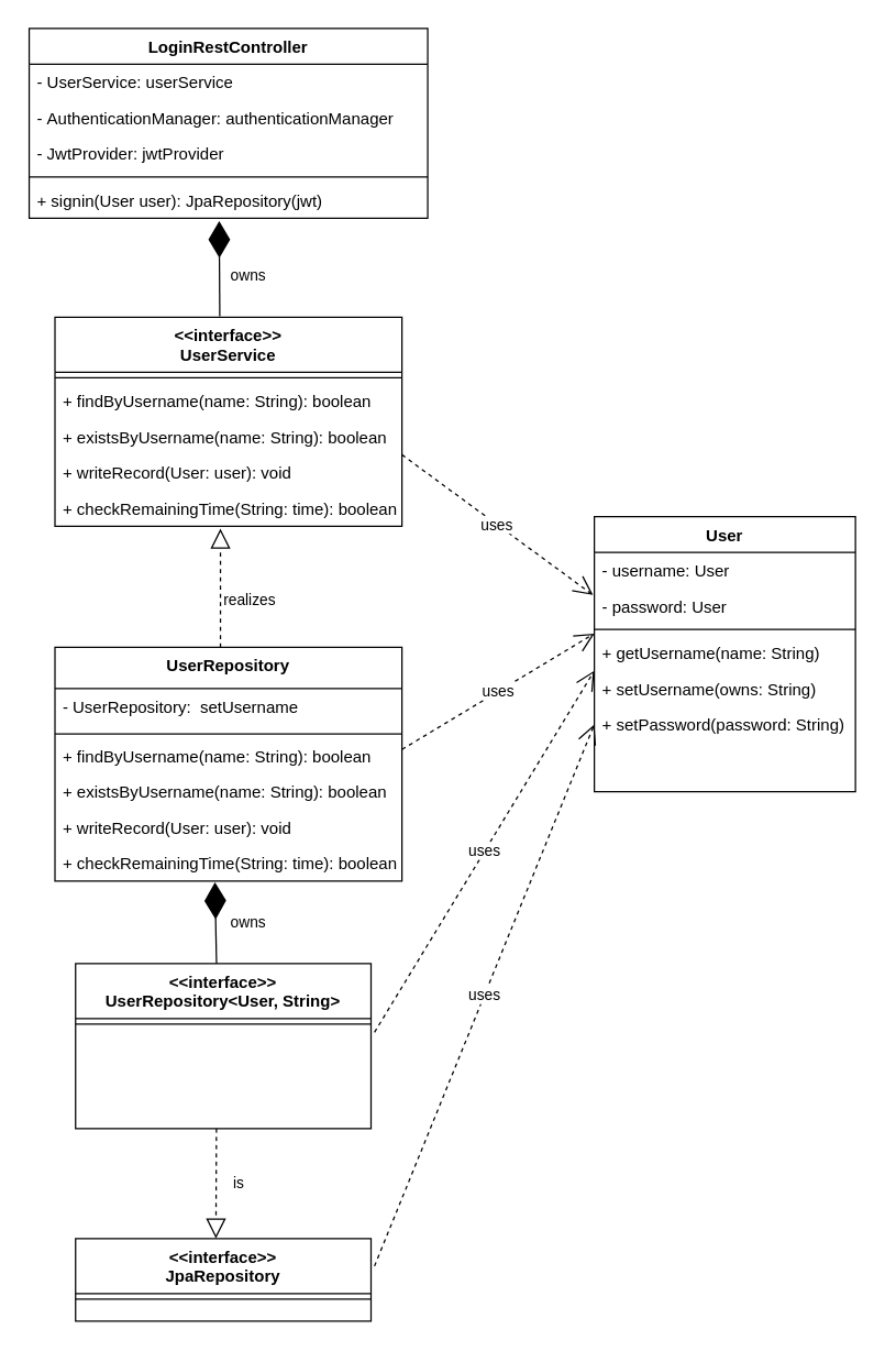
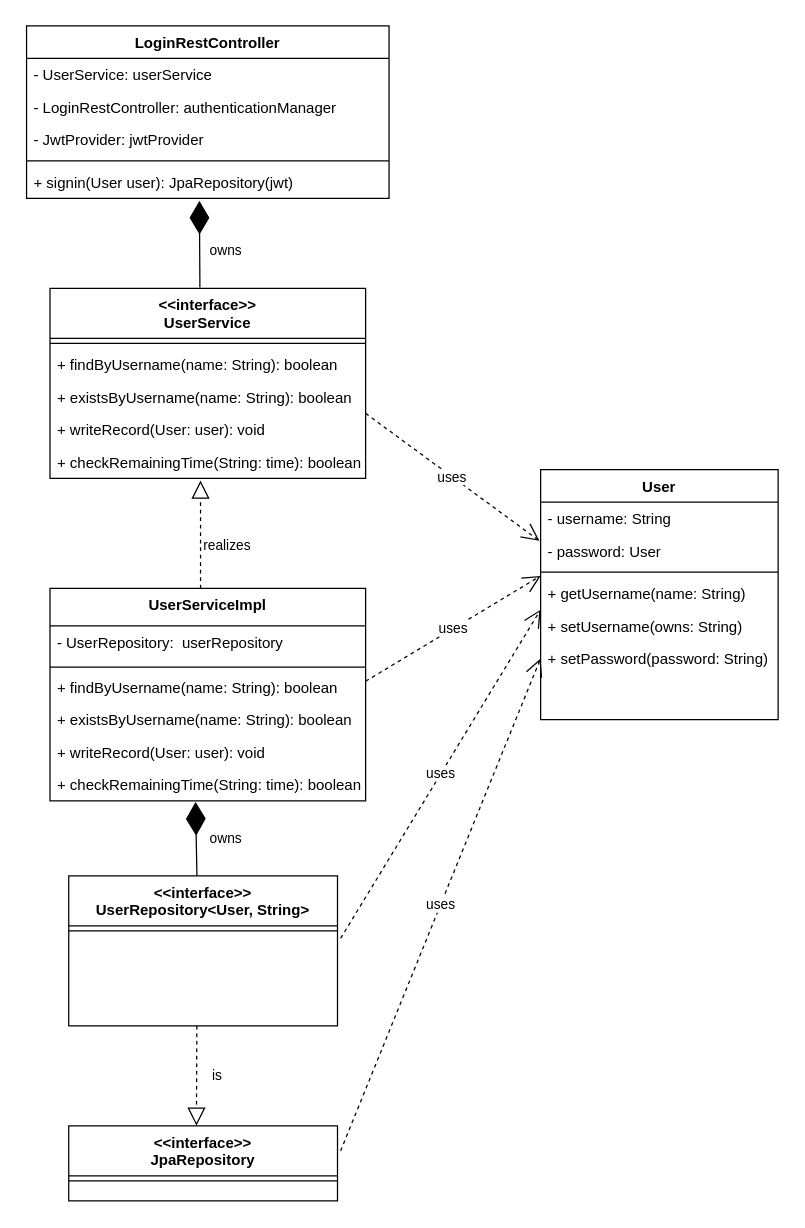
  <mxCell id="0" />
  <mxCell id="1" parent="0" />
  <mxCell id="2" value="LoginRestController" style="swimlane;fontStyle=1;align=center;verticalAlign=top;childLayout=stackLayout;horizontal=1;startSize=26;horizontalStack=0;resizeParent=1;resizeLast=0;collapsible=1;marginBottom=0;rounded=0;shadow=0;strokeWidth=1;" parent="1" vertex="1"><mxGeometry x="20.75" y="20" width="290" height="138" as="geometry"><mxRectangle x="230" y="140" width="160" height="26" as="alternateBounds" /></mxGeometry></mxCell>
  <mxCell id="3" value="- UserService: userService" style="text;align=left;verticalAlign=top;spacingLeft=4;spacingRight=4;overflow=hidden;rotatable=0;points=[[0,0.5],[1,0.5]];portConstraint=eastwest;" parent="2" vertex="1"><mxGeometry y="26" width="290" height="26" as="geometry" /></mxCell>
- <mxCell id="4" value="- AuthenticationManager: authenticationManager" style="text;align=left;verticalAlign=top;spacingLeft=4;spacingRight=4;overflow=hidden;rotatable=0;points=[[0,0.5],[1,0.5]];portConstraint=eastwest;rounded=0;shadow=0;html=0;" parent="2" vertex="1"><mxGeometry y="52" width="290" height="26" as="geometry" /></mxCell>
+ <mxCell id="4" value="- LoginRestController: authenticationManager" style="text;align=left;verticalAlign=top;spacingLeft=4;spacingRight=4;overflow=hidden;rotatable=0;points=[[0,0.5],[1,0.5]];portConstraint=eastwest;rounded=0;shadow=0;html=0;" parent="2" vertex="1"><mxGeometry y="52" width="290" height="26" as="geometry" /></mxCell>
  <mxCell id="5" value="- JwtProvider: jwtProvider" style="text;align=left;verticalAlign=top;spacingLeft=4;spacingRight=4;overflow=hidden;rotatable=0;points=[[0,0.5],[1,0.5]];portConstraint=eastwest;rounded=0;shadow=0;html=0;" parent="2" vertex="1"><mxGeometry y="78" width="290" height="26" as="geometry" /></mxCell>
  <mxCell id="6" value="" style="line;html=1;strokeWidth=1;align=left;verticalAlign=middle;spacingTop=-1;spacingLeft=3;spacingRight=3;rotatable=0;labelPosition=right;points=[];portConstraint=eastwest;" parent="2" vertex="1"><mxGeometry y="104" width="290" height="8" as="geometry" /></mxCell>
  <mxCell id="7" value="+ signin(User user): JpaRepository(jwt)" style="text;align=left;verticalAlign=top;spacingLeft=4;spacingRight=4;overflow=hidden;rotatable=0;points=[[0,0.5],[1,0.5]];portConstraint=eastwest;" parent="2" vertex="1"><mxGeometry y="112" width="290" height="26" as="geometry" /></mxCell>
  <mxCell id="8" value="&lt;&lt;interface&gt;&gt;&#10;UserService" style="swimlane;fontStyle=1;align=center;verticalAlign=top;childLayout=stackLayout;horizontal=1;startSize=40;horizontalStack=0;resizeParent=1;resizeLast=0;collapsible=1;marginBottom=0;rounded=0;shadow=0;strokeWidth=1;" parent="1" vertex="1"><mxGeometry x="39.5" y="230" width="252.5" height="152" as="geometry"><mxRectangle x="130" y="380" width="160" height="26" as="alternateBounds" /></mxGeometry></mxCell>
  <mxCell id="9" value="" style="line;html=1;strokeWidth=1;align=left;verticalAlign=middle;spacingTop=-1;spacingLeft=3;spacingRight=3;rotatable=0;labelPosition=right;points=[];portConstraint=eastwest;" parent="8" vertex="1"><mxGeometry y="40" width="252.5" height="8" as="geometry" /></mxCell>
  <mxCell id="10" value="+ findByUsername(name: String): boolean" style="text;align=left;verticalAlign=top;spacingLeft=4;spacingRight=4;overflow=hidden;rotatable=0;points=[[0,0.5],[1,0.5]];portConstraint=eastwest;fontStyle=0" parent="8" vertex="1"><mxGeometry y="48" width="252.5" height="26" as="geometry" /></mxCell>
  <mxCell id="11" value="+ existsByUsername(name: String): boolean" style="text;align=left;verticalAlign=top;spacingLeft=4;spacingRight=4;overflow=hidden;rotatable=0;points=[[0,0.5],[1,0.5]];portConstraint=eastwest;" parent="8" vertex="1"><mxGeometry y="74" width="252.5" height="26" as="geometry" /></mxCell>
  <mxCell id="12" value="+ writeRecord(User: user): void" style="text;align=left;verticalAlign=top;spacingLeft=4;spacingRight=4;overflow=hidden;rotatable=0;points=[[0,0.5],[1,0.5]];portConstraint=eastwest;" vertex="1" parent="8"><mxGeometry y="100" width="252.5" height="26" as="geometry" /></mxCell>
  <mxCell id="13" value="+ checkRemainingTime(String: time): boolean" style="text;align=left;verticalAlign=top;spacingLeft=4;spacingRight=4;overflow=hidden;rotatable=0;points=[[0,0.5],[1,0.5]];portConstraint=eastwest;" vertex="1" parent="8"><mxGeometry y="126" width="252.5" height="26" as="geometry" /></mxCell>
  <mxCell id="14" value="User" style="swimlane;fontStyle=1;align=center;verticalAlign=top;childLayout=stackLayout;horizontal=1;startSize=26;horizontalStack=0;resizeParent=1;resizeLast=0;collapsible=1;marginBottom=0;rounded=0;shadow=0;strokeWidth=1;" parent="1" vertex="1"><mxGeometry x="432" y="375" width="190" height="200" as="geometry"><mxRectangle x="550" y="140" width="160" height="26" as="alternateBounds" /></mxGeometry></mxCell>
- <mxCell id="15" value="- username: User" style="text;align=left;verticalAlign=top;spacingLeft=4;spacingRight=4;overflow=hidden;rotatable=0;points=[[0,0.5],[1,0.5]];portConstraint=eastwest;" parent="14" vertex="1"><mxGeometry y="26" width="190" height="26" as="geometry" /></mxCell>
+ <mxCell id="15" value="- username: String" style="text;align=left;verticalAlign=top;spacingLeft=4;spacingRight=4;overflow=hidden;rotatable=0;points=[[0,0.5],[1,0.5]];portConstraint=eastwest;" parent="14" vertex="1"><mxGeometry y="26" width="190" height="26" as="geometry" /></mxCell>
  <mxCell id="16" value="- password: User" style="text;align=left;verticalAlign=top;spacingLeft=4;spacingRight=4;overflow=hidden;rotatable=0;points=[[0,0.5],[1,0.5]];portConstraint=eastwest;rounded=0;shadow=0;html=0;" parent="14" vertex="1"><mxGeometry y="52" width="190" height="26" as="geometry" /></mxCell>
  <mxCell id="17" value="" style="line;html=1;strokeWidth=1;align=left;verticalAlign=middle;spacingTop=-1;spacingLeft=3;spacingRight=3;rotatable=0;labelPosition=right;points=[];portConstraint=eastwest;" parent="14" vertex="1"><mxGeometry y="78" width="190" height="8" as="geometry" /></mxCell>
  <mxCell id="18" value="+ getUsername(name: String)" style="text;align=left;verticalAlign=top;spacingLeft=4;spacingRight=4;overflow=hidden;rotatable=0;points=[[0,0.5],[1,0.5]];portConstraint=eastwest;" parent="14" vertex="1"><mxGeometry y="86" width="190" height="26" as="geometry" /></mxCell>
  <mxCell id="19" value="+ setUsername(owns: String)" style="text;align=left;verticalAlign=top;spacingLeft=4;spacingRight=4;overflow=hidden;rotatable=0;points=[[0,0.5],[1,0.5]];portConstraint=eastwest;" parent="14" vertex="1"><mxGeometry y="112" width="190" height="26" as="geometry" /></mxCell>
  <mxCell id="20" value="+ setPassword(password: String)" style="text;align=left;verticalAlign=top;spacingLeft=4;spacingRight=4;overflow=hidden;rotatable=0;points=[[0,0.5],[1,0.5]];portConstraint=eastwest;" parent="14" vertex="1"><mxGeometry y="138" width="190" height="26" as="geometry" /></mxCell>
- <mxCell id="21" value="UserRepository" style="swimlane;fontStyle=1;align=center;verticalAlign=top;childLayout=stackLayout;horizontal=1;startSize=30;horizontalStack=0;resizeParent=1;resizeLast=0;collapsible=1;marginBottom=0;rounded=0;shadow=0;strokeWidth=1;" parent="1" vertex="1"><mxGeometry x="39.5" y="470" width="252.5" height="170" as="geometry"><mxRectangle x="130" y="380" width="160" height="26" as="alternateBounds" /></mxGeometry></mxCell>
- <mxCell id="22" value="- UserRepository:  setUsername" style="text;align=left;verticalAlign=top;spacingLeft=4;spacingRight=4;overflow=hidden;rotatable=0;points=[[0,0.5],[1,0.5]];portConstraint=eastwest;fontStyle=0" parent="21" vertex="1"><mxGeometry y="30" width="252.5" height="30" as="geometry" /></mxCell>
+ <mxCell id="21" value="UserServiceImpl" style="swimlane;fontStyle=1;align=center;verticalAlign=top;childLayout=stackLayout;horizontal=1;startSize=30;horizontalStack=0;resizeParent=1;resizeLast=0;collapsible=1;marginBottom=0;rounded=0;shadow=0;strokeWidth=1;" parent="1" vertex="1"><mxGeometry x="39.5" y="470" width="252.5" height="170" as="geometry"><mxRectangle x="130" y="380" width="160" height="26" as="alternateBounds" /></mxGeometry></mxCell>
+ <mxCell id="22" value="- UserRepository:  userRepository" style="text;align=left;verticalAlign=top;spacingLeft=4;spacingRight=4;overflow=hidden;rotatable=0;points=[[0,0.5],[1,0.5]];portConstraint=eastwest;fontStyle=0" parent="21" vertex="1"><mxGeometry y="30" width="252.5" height="30" as="geometry" /></mxCell>
  <mxCell id="23" value="" style="line;html=1;strokeWidth=1;align=left;verticalAlign=middle;spacingTop=-1;spacingLeft=3;spacingRight=3;rotatable=0;labelPosition=right;points=[];portConstraint=eastwest;" parent="21" vertex="1"><mxGeometry y="60" width="252.5" height="6" as="geometry" /></mxCell>
  <mxCell id="24" value="+ findByUsername(name: String): boolean" style="text;align=left;verticalAlign=top;spacingLeft=4;spacingRight=4;overflow=hidden;rotatable=0;points=[[0,0.5],[1,0.5]];portConstraint=eastwest;fontStyle=0" parent="21" vertex="1"><mxGeometry y="66" width="252.5" height="26" as="geometry" /></mxCell>
  <mxCell id="25" value="+ existsByUsername(name: String): boolean" style="text;align=left;verticalAlign=top;spacingLeft=4;spacingRight=4;overflow=hidden;rotatable=0;points=[[0,0.5],[1,0.5]];portConstraint=eastwest;" parent="21" vertex="1"><mxGeometry y="92" width="252.5" height="26" as="geometry" /></mxCell>
  <mxCell id="26" value="+ writeRecord(User: user): void" style="text;align=left;verticalAlign=top;spacingLeft=4;spacingRight=4;overflow=hidden;rotatable=0;points=[[0,0.5],[1,0.5]];portConstraint=eastwest;" vertex="1" parent="21"><mxGeometry y="118" width="252.5" height="26" as="geometry" /></mxCell>
  <mxCell id="27" value="+ checkRemainingTime(String: time): boolean" style="text;align=left;verticalAlign=top;spacingLeft=4;spacingRight=4;overflow=hidden;rotatable=0;points=[[0,0.5],[1,0.5]];portConstraint=eastwest;" vertex="1" parent="21"><mxGeometry y="144" width="252.5" height="26" as="geometry" /></mxCell>
  <mxCell id="28" value="&lt;&lt;interface&gt;&gt;&#10;UserRepository&lt;User, String&gt;" style="swimlane;fontStyle=1;align=center;verticalAlign=top;childLayout=stackLayout;horizontal=1;startSize=40;horizontalStack=0;resizeParent=1;resizeLast=0;collapsible=1;marginBottom=0;rounded=0;shadow=0;strokeWidth=1;" parent="1" vertex="1"><mxGeometry x="54.5" y="700" width="215" height="120" as="geometry"><mxRectangle x="130" y="380" width="160" height="26" as="alternateBounds" /></mxGeometry></mxCell>
  <mxCell id="29" value="" style="line;html=1;strokeWidth=1;align=left;verticalAlign=middle;spacingTop=-1;spacingLeft=3;spacingRight=3;rotatable=0;labelPosition=right;points=[];portConstraint=eastwest;" parent="28" vertex="1"><mxGeometry y="40" width="215" height="8" as="geometry" /></mxCell>
  <mxCell id="30" value="&lt;&lt;interface&gt;&gt;&#10;JpaRepository" style="swimlane;fontStyle=1;align=center;verticalAlign=top;childLayout=stackLayout;horizontal=1;startSize=40;horizontalStack=0;resizeParent=1;resizeLast=0;collapsible=1;marginBottom=0;rounded=0;shadow=0;strokeWidth=1;" parent="1" vertex="1"><mxGeometry x="54.5" y="900" width="215" height="60" as="geometry"><mxRectangle x="130" y="380" width="160" height="26" as="alternateBounds" /></mxGeometry></mxCell>
  <mxCell id="31" value="" style="line;html=1;strokeWidth=1;align=left;verticalAlign=middle;spacingTop=-1;spacingLeft=3;spacingRight=3;rotatable=0;labelPosition=right;points=[];portConstraint=eastwest;" parent="30" vertex="1"><mxGeometry y="40" width="215" height="8" as="geometry" /></mxCell>
  <mxCell id="32" value="uses" style="endArrow=open;endSize=12;dashed=1;html=1;rounded=0;entryX=-0.005;entryY=0.192;entryDx=0;entryDy=0;entryPerimeter=0;" parent="1" target="16" edge="1"><mxGeometry width="160" relative="1" as="geometry"><mxPoint x="292" y="330" as="sourcePoint" /><mxPoint x="390.51" y="573" as="targetPoint" /></mxGeometry></mxCell>
  <mxCell id="33" value="uses" style="endArrow=open;endSize=12;dashed=1;html=1;rounded=0;entryX=0;entryY=0.875;entryDx=0;entryDy=0;entryPerimeter=0;exitX=1;exitY=0.319;exitDx=0;exitDy=0;exitPerimeter=0;" parent="1" target="17" edge="1" source="24"><mxGeometry width="160" relative="1" as="geometry"><mxPoint x="254.5" y="460" as="sourcePoint" /><mxPoint x="431.05" y="591.992" as="targetPoint" /></mxGeometry></mxCell>
  <mxCell id="34" value="uses" style="endArrow=open;endSize=12;dashed=1;html=1;rounded=0;entryX=0;entryY=0;entryDx=0;entryDy=0;entryPerimeter=0;" parent="1" target="19" edge="1"><mxGeometry width="160" relative="1" as="geometry"><mxPoint x="272" y="750" as="sourcePoint" /><mxPoint x="432" y="650" as="targetPoint" /></mxGeometry></mxCell>
  <mxCell id="35" value="uses" style="endArrow=open;endSize=12;dashed=1;html=1;rounded=0;entryX=0;entryY=0.5;entryDx=0;entryDy=0;" parent="1" target="20" edge="1"><mxGeometry width="160" relative="1" as="geometry"><mxPoint x="272" y="920" as="sourcePoint" /><mxPoint x="432" y="850" as="targetPoint" /></mxGeometry></mxCell>
  <mxCell id="36" value="" style="endArrow=diamondThin;endFill=1;endSize=24;html=1;rounded=0;exitX=0.475;exitY=-0.005;exitDx=0;exitDy=0;exitPerimeter=0;" parent="1" source="8" edge="1"><mxGeometry width="160" relative="1" as="geometry"><mxPoint x="139" y="230" as="sourcePoint" /><mxPoint x="159" y="160" as="targetPoint" /></mxGeometry></mxCell>
  <mxCell id="37" value="" style="endArrow=block;dashed=1;endFill=0;endSize=12;html=1;rounded=0;exitX=0.477;exitY=0;exitDx=0;exitDy=0;exitPerimeter=0;entryX=0.477;entryY=1.066;entryDx=0;entryDy=0;entryPerimeter=0;" parent="1" source="21" edge="1" target="13"><mxGeometry width="160" relative="1" as="geometry"><mxPoint x="212" y="210" as="sourcePoint" /><mxPoint x="160" y="390" as="targetPoint" /></mxGeometry></mxCell>
  <mxCell id="38" value="" style="endArrow=diamondThin;endFill=1;endSize=24;html=1;rounded=0;exitX=0.477;exitY=0;exitDx=0;exitDy=0;exitPerimeter=0;entryX=0.461;entryY=1.033;entryDx=0;entryDy=0;entryPerimeter=0;" parent="1" source="28" edge="1" target="27"><mxGeometry width="160" relative="1" as="geometry"><mxPoint x="142.005" y="689.4" as="sourcePoint" /><mxPoint x="142" y="640" as="targetPoint" /></mxGeometry></mxCell>
  <mxCell id="39" value="is" style="edgeLabel;html=1;align=center;verticalAlign=middle;resizable=0;points=[];" parent="38" vertex="1" connectable="0"><mxGeometry x="0.611" y="1" relative="1" as="geometry"><mxPoint x="17" y="207" as="offset" /></mxGeometry></mxCell>
  <mxCell id="40" value="" style="endArrow=block;dashed=1;endFill=0;endSize=12;html=1;rounded=0;entryX=0.475;entryY=-0.002;entryDx=0;entryDy=0;entryPerimeter=0;" parent="1" target="30" edge="1"><mxGeometry width="160" relative="1" as="geometry"><mxPoint x="157" y="820" as="sourcePoint" /><mxPoint x="372" y="830" as="targetPoint" /></mxGeometry></mxCell>
  <mxCell id="41" value="realizes" style="edgeLabel;html=1;align=center;verticalAlign=middle;resizable=0;points=[];" parent="1" vertex="1" connectable="0"><mxGeometry x="181.996" y="440.001" as="geometry"><mxPoint x="-1" y="-5" as="offset" /></mxGeometry></mxCell>
  <mxCell id="42" value="owns" style="edgeLabel;html=1;align=center;verticalAlign=middle;resizable=0;points=[];" parent="1" vertex="1" connectable="0"><mxGeometry x="181.996" y="670.001" as="geometry"><mxPoint x="-2" y="-1" as="offset" /></mxGeometry></mxCell>
  <mxCell id="43" value="owns" style="edgeLabel;html=1;align=center;verticalAlign=middle;resizable=0;points=[];" parent="1" vertex="1" connectable="0"><mxGeometry x="181.996" y="200.001" as="geometry"><mxPoint x="-2" y="-1" as="offset" /></mxGeometry></mxCell>
